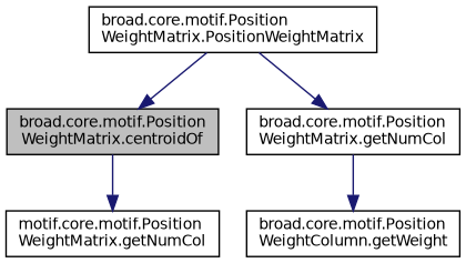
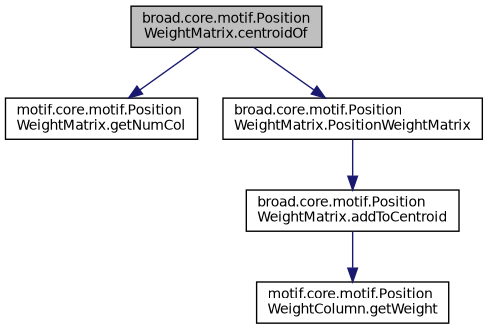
  digraph {
    rankdir=TB
    node [color=black fillcolor=white fontname=Helvetica fontsize=10 shape=record style=filled]
    edge [color=midnightblue fontname=Helvetica fontsize=10 labelfontname=Helvetica labelfontsize=10 style=solid]
    n1 [fillcolor=grey75 fontcolor=black height=0.2 label="broad.core.motif.Position\lWeightMatrix.centroidOf" width=0.4]
    n2 [height=0.2 label="motif.core.motif.Position\lWeightMatrix.getNumCol" width=0.4]
    n3 [height=0.2 label="broad.core.motif.Position\lWeightMatrix.PositionWeightMatrix" width=0.4]
-   n4 [height=0.2 label="broad.core.motif.Position\lWeightMatrix.getNumCol" width=0.4]
-   n5 [height=0.2 label="broad.core.motif.Position\lWeightColumn.getWeight" width=0.4]
+   n4 [height=0.2 label="broad.core.motif.Position\lWeightMatrix.addToCentroid" width=0.4]
+   n5 [height=0.2 label="motif.core.motif.Position\lWeightColumn.getWeight" width=0.4]
    n1 -> n2
-   n3 -> n1
+   n1 -> n3
    n3 -> n4
    n4 -> n5
  }
